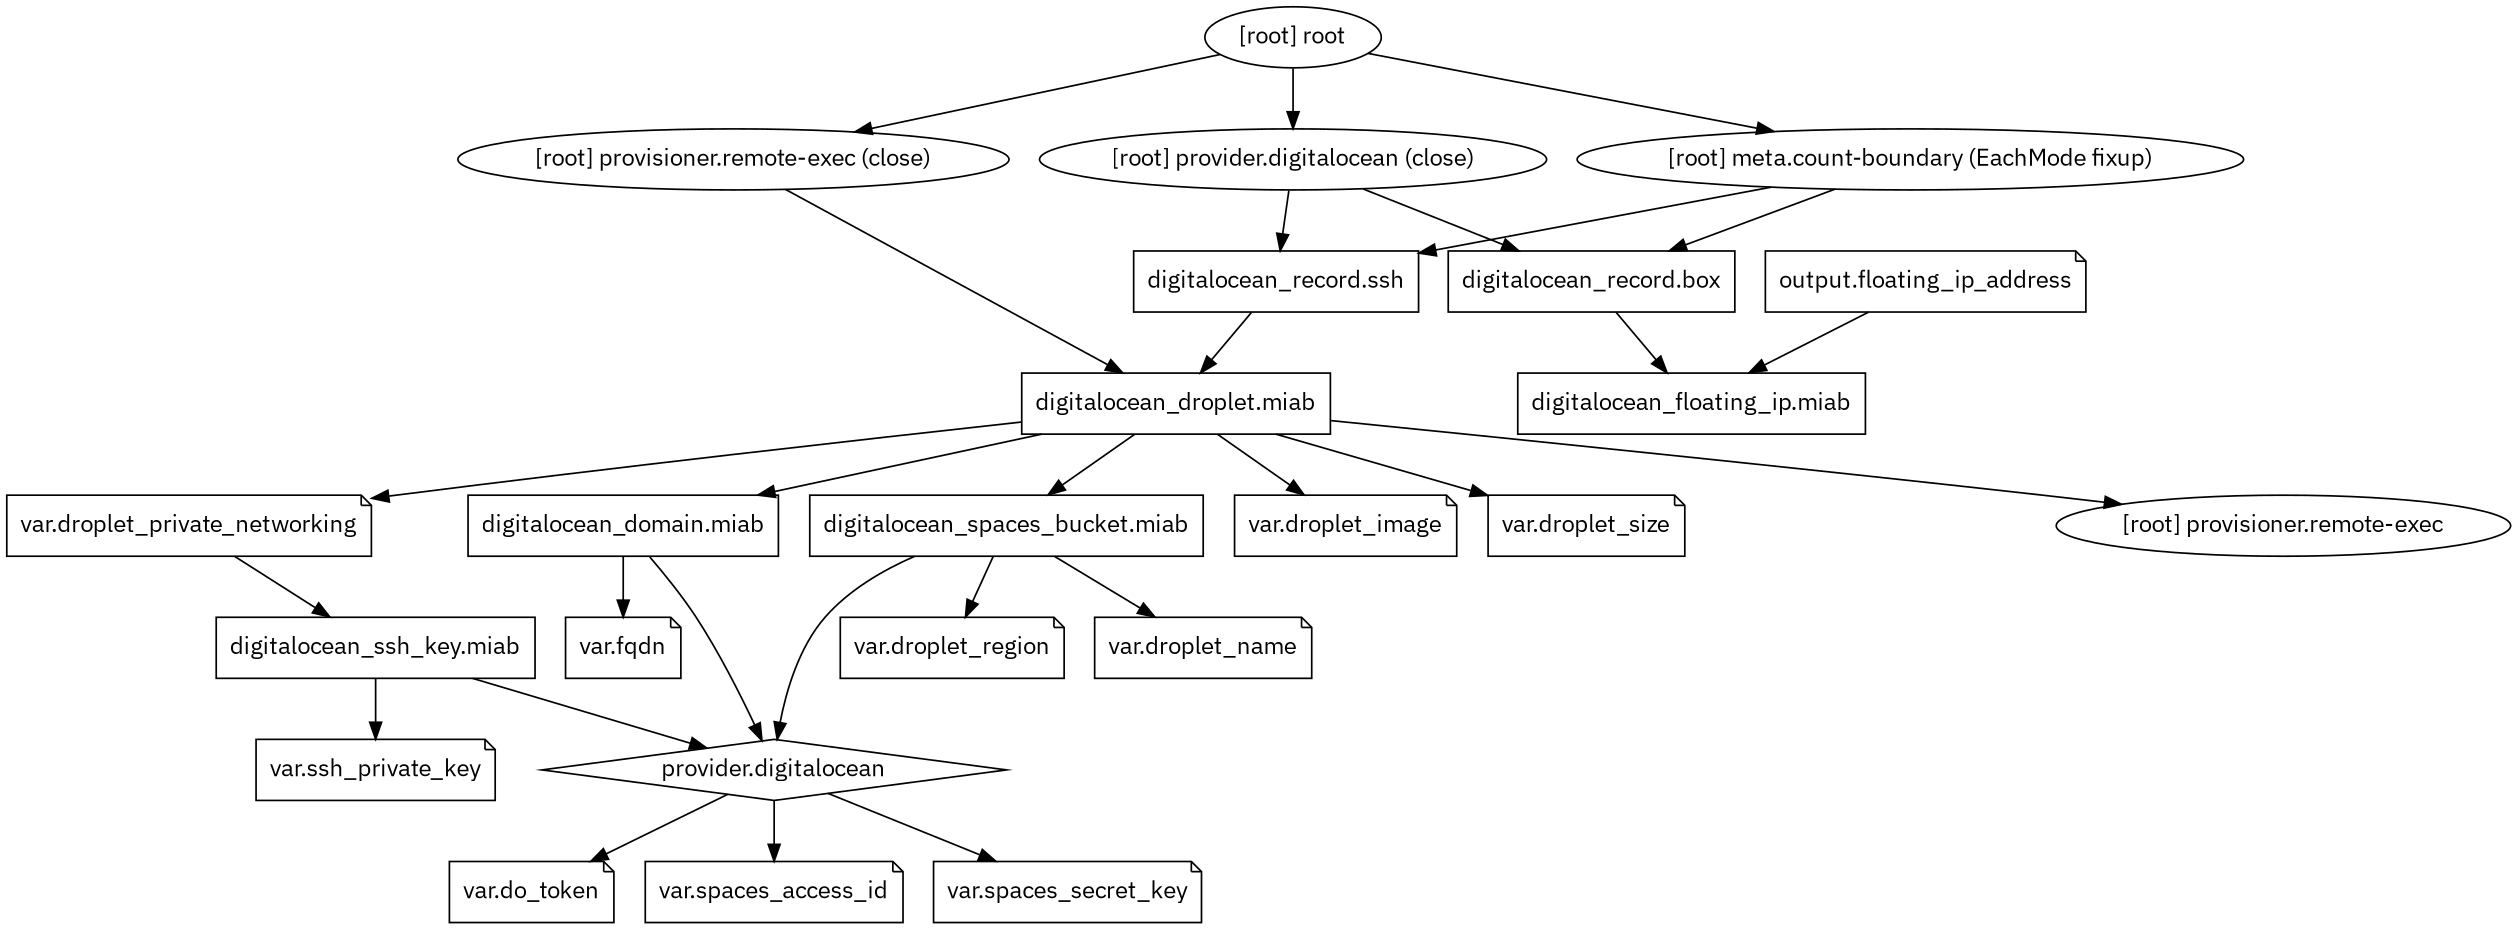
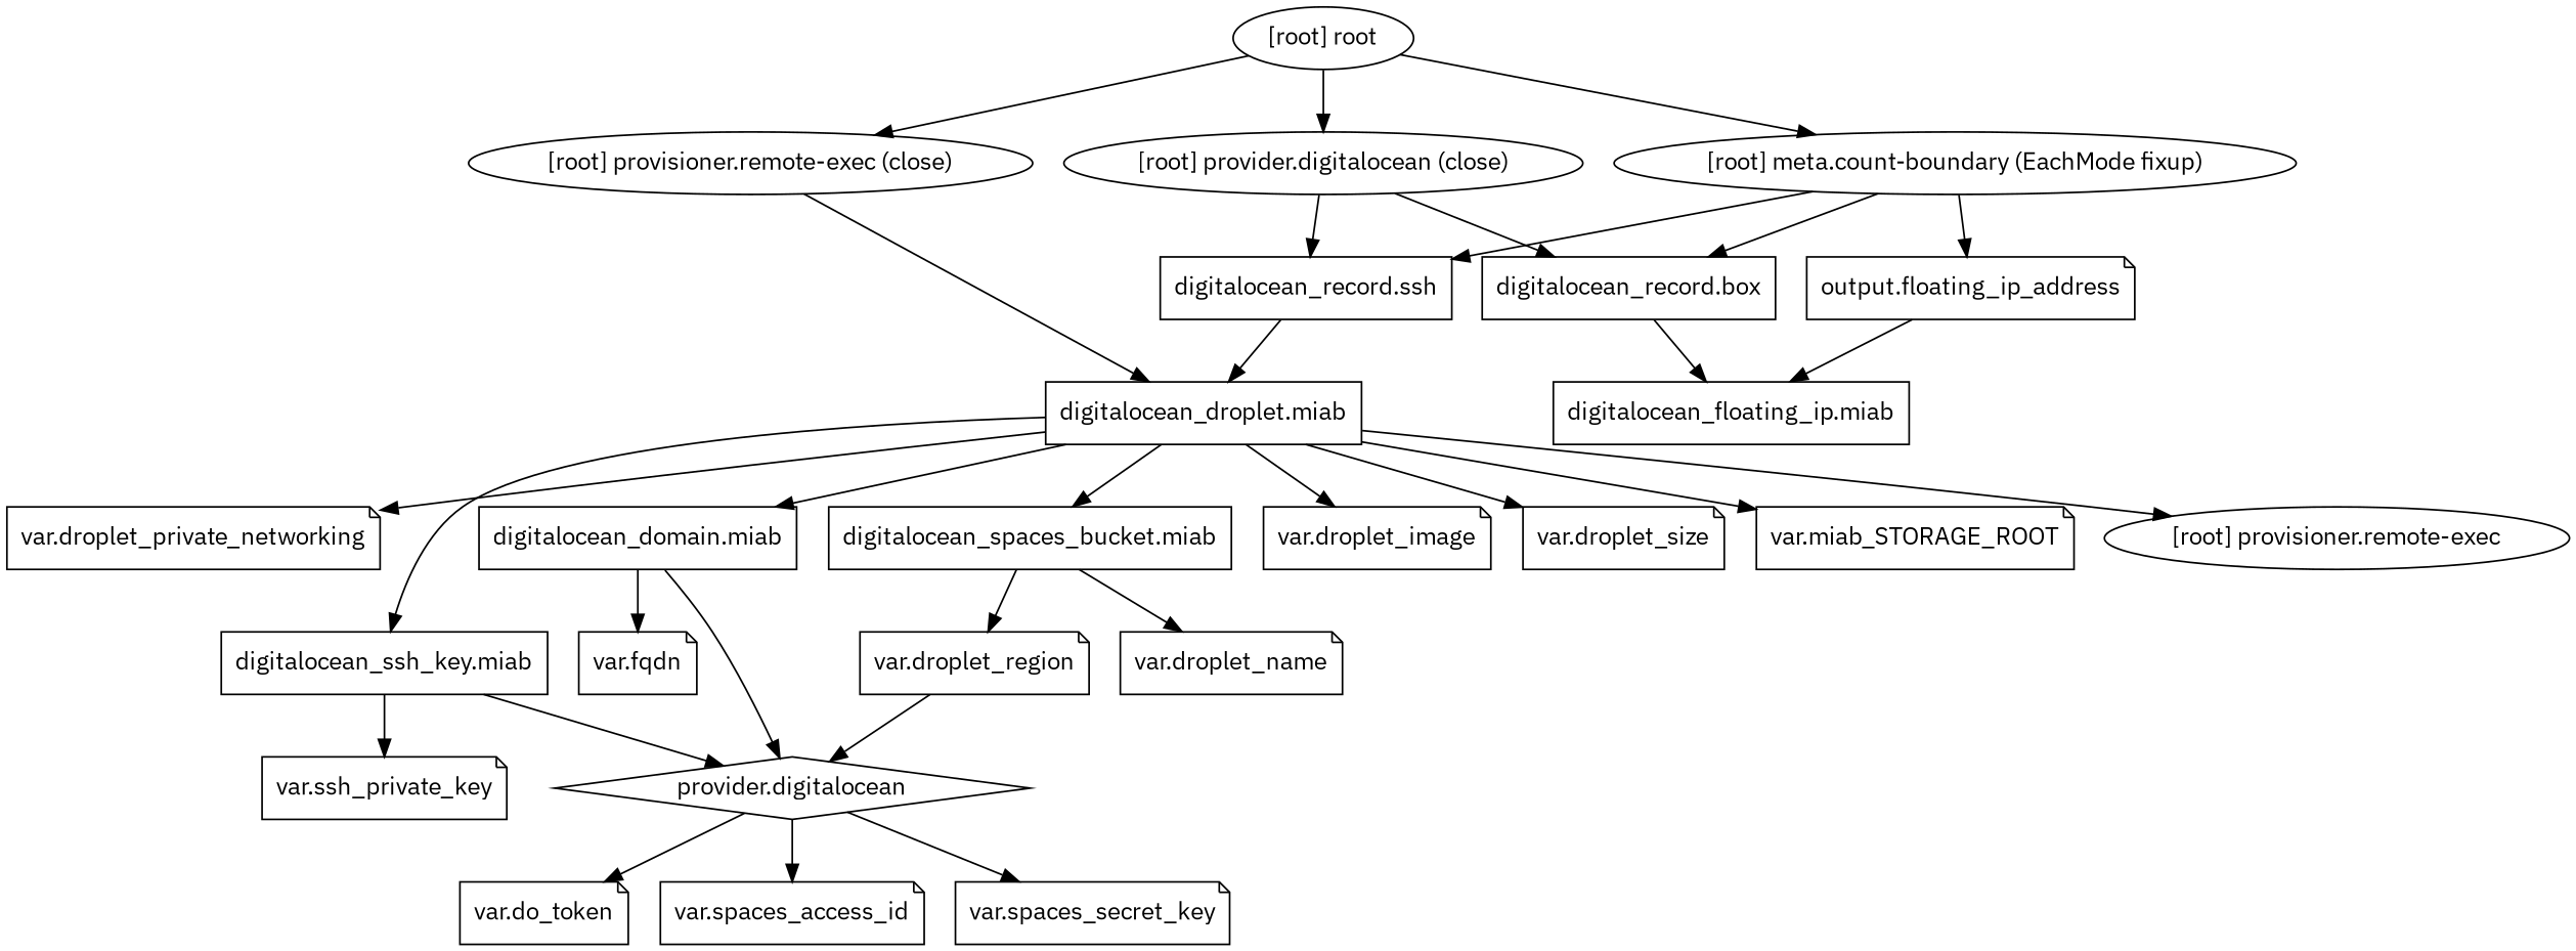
  digraph {
    compound=true
    fontname="IBM Plex Sans"
    newrank=true
    node [fontname="IBM Plex Sans" shape=note]
    edge [fontname="IBM Plex Sans"]
    n1 [label="digitalocean_domain.miab" shape=box]
    n2 [label="provider.digitalocean" shape=diamond]
    n3 [label="var.fqdn"]
    n4 [label="digitalocean_droplet.miab" shape=box]
    n5 [label="digitalocean_spaces_bucket.miab" shape=box]
    n6 [label="digitalocean_ssh_key.miab" shape=box]
    n7 [label="var.droplet_image"]
    n8 [label="var.droplet_private_networking"]
    n9 [label="var.droplet_size"]
+   n10 [label="var.miab_STORAGE_ROOT"]
    "[root] provisioner.remote-exec" [shape=""]
    n12 [label="digitalocean_floating_ip.miab" shape=box]
    n13 [label="digitalocean_record.box" shape=box]
    n14 [label="digitalocean_record.ssh" shape=box]
    n15 [label="var.droplet_name"]
    n16 [label="var.droplet_region"]
    n17 [label="var.ssh_private_key"]
    n18 [label="output.floating_ip_address"]
    n19 [label="var.do_token"]
    n20 [label="var.spaces_access_id"]
    n21 [label="var.spaces_secret_key"]
    "[root] meta.count-boundary (EachMode fixup)" [shape=""]
    "[root] provider.digitalocean (close)" [shape=""]
    "[root] provisioner.remote-exec (close)" [shape=""]
    "[root] root" [shape=""]
    subgraph sub_1 {
      n1
      n2
      n3
      n4
      n5
      n6
      n7
      n8
      n9
+     n10
      "[root] provisioner.remote-exec"
      n12
      n13
      n14
      n15
      n16
      n17
      n18
      n19
      n20
      n21
      "[root] meta.count-boundary (EachMode fixup)"
      "[root] provider.digitalocean (close)"
      "[root] provisioner.remote-exec (close)"
      "[root] root"
    }
    n1 -> n2
    n1 -> n3
    n2 -> n19
    n2 -> n20
    n2 -> n21
    n4 -> n1
    n4 -> n5
-   n8 -> n6
+   n4 -> n6
    n4 -> n7
    n4 -> n8
    n4 -> n9
+   n4 -> n10
    n4 -> "[root] provisioner.remote-exec"
-   n5 -> n2
+   n16 -> n2
    n5 -> n15
    n5 -> n16
    n6 -> n2
    n6 -> n17
    n13 -> n12
    n14 -> n4
    n18 -> n12
    "[root] meta.count-boundary (EachMode fixup)" -> n13
    "[root] meta.count-boundary (EachMode fixup)" -> n14
+   "[root] meta.count-boundary (EachMode fixup)" -> n18
    "[root] provider.digitalocean (close)" -> n13
    "[root] provider.digitalocean (close)" -> n14
    "[root] provisioner.remote-exec (close)" -> n4
    "[root] root" -> "[root] meta.count-boundary (EachMode fixup)"
    "[root] root" -> "[root] provider.digitalocean (close)"
    "[root] root" -> "[root] provisioner.remote-exec (close)"
  }
